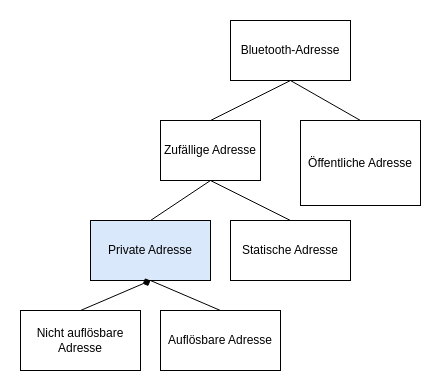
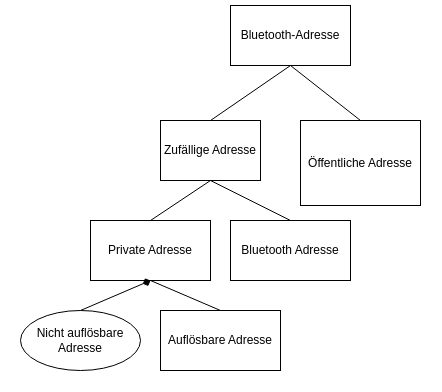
  <mxCell id="0" />
  <mxCell id="1" parent="0" />
- <mxCell id="2" value="Bluetooth-Adresse" style="rounded=0;whiteSpace=wrap;html=1;" vertex="1" parent="1"><mxGeometry x="230" y="20" width="120" height="60" as="geometry" /></mxCell>
+ <mxCell id="2" value="Bluetooth-Adresse" style="rounded=0;whiteSpace=wrap;html=1;" vertex="1" parent="1"><mxGeometry x="230" y="5" width="120" height="60" as="geometry" /></mxCell>
  <mxCell id="3" value="" style="endArrow=none;html=1;exitX=0.5;exitY=1;exitDx=0;exitDy=0;entryX=0.5;entryY=0;entryDx=0;entryDy=0;" edge="1" parent="1" source="2" target="4"><mxGeometry width="50" height="50" relative="1" as="geometry"><mxPoint x="240" y="80" as="sourcePoint" /><mxPoint x="200" y="100" as="targetPoint" /></mxGeometry></mxCell>
  <mxCell id="4" value="Öffentliche Adresse" style="rounded=0;whiteSpace=wrap;html=1;" vertex="1" parent="1"><mxGeometry x="300" y="120" width="120" height="85" as="geometry" /></mxCell>
  <mxCell id="5" value="Zufällige Adresse" style="rounded=0;whiteSpace=wrap;html=1;" vertex="1" parent="1"><mxGeometry x="160" y="120" width="100" height="60" as="geometry" /></mxCell>
  <mxCell id="6" value="" style="endArrow=none;html=1;exitX=0.5;exitY=1;exitDx=0;exitDy=0;entryX=0.5;entryY=0;entryDx=0;entryDy=0;" edge="1" parent="1" source="2" target="5"><mxGeometry width="50" height="50" relative="1" as="geometry"><mxPoint x="90" y="83" as="sourcePoint" /><mxPoint x="135.858" y="120" as="targetPoint" /></mxGeometry></mxCell>
- <mxCell id="7" value="Statische Adresse" style="rounded=0;whiteSpace=wrap;html=1;" vertex="1" parent="1"><mxGeometry x="230" y="220" width="120" height="60" as="geometry" /></mxCell>
- <mxCell id="8" value="Private Adresse" style="rounded=0;whiteSpace=wrap;html=1;fillColor=#dae8fc;" vertex="1" parent="1"><mxGeometry x="90" y="220" width="120" height="60" as="geometry" /></mxCell>
+ <mxCell id="7" value="Bluetooth Adresse" style="rounded=0;whiteSpace=wrap;html=1;" vertex="1" parent="1"><mxGeometry x="230" y="220" width="120" height="60" as="geometry" /></mxCell>
+ <mxCell id="8" value="Private Adresse" style="rounded=0;whiteSpace=wrap;html=1;" vertex="1" parent="1"><mxGeometry x="90" y="220" width="120" height="60" as="geometry" /></mxCell>
  <mxCell id="9" value="" style="endArrow=none;html=1;entryX=0.5;entryY=1;entryDx=0;entryDy=0;exitX=0.5;exitY=0;exitDx=0;exitDy=0;" edge="1" parent="1" source="8" target="5"><mxGeometry width="50" height="50" relative="1" as="geometry"><mxPoint x="70" y="220" as="sourcePoint" /><mxPoint x="120" y="170" as="targetPoint" /></mxGeometry></mxCell>
  <mxCell id="10" value="" style="endArrow=none;html=1;entryX=0.5;entryY=1;entryDx=0;entryDy=0;exitX=0.5;exitY=0;exitDx=0;exitDy=0;" edge="1" parent="1" source="7" target="5"><mxGeometry width="50" height="50" relative="1" as="geometry"><mxPoint x="220" y="220" as="sourcePoint" /><mxPoint x="270" y="170" as="targetPoint" /></mxGeometry></mxCell>
  <mxCell id="11" value="Auflösbare Adresse" style="rounded=0;whiteSpace=wrap;html=1;" vertex="1" parent="1"><mxGeometry x="160" y="310" width="120" height="60" as="geometry" /></mxCell>
- <mxCell id="12" value="Nicht auflösbare Adresse" style="rounded=0;whiteSpace=wrap;html=1;" vertex="1" parent="1"><mxGeometry x="20" y="310" width="120" height="60" as="geometry" /></mxCell>
+ <mxCell id="12" value="Nicht auflösbare Adresse" style="ellipse;whiteSpace=wrap;html=1;" vertex="1" parent="1"><mxGeometry x="20" y="310" width="120" height="60" as="geometry" /></mxCell>
  <mxCell id="13" value="" style="endArrow=diamond;html=1;exitX=0.5;exitY=0;exitDx=0;exitDy=0;entryX=0.5;entryY=1;entryDx=0;entryDy=0;" edge="1" parent="1" source="12" target="8"><mxGeometry width="50" height="50" relative="1" as="geometry"><mxPoint x="400" y="340" as="sourcePoint" /><mxPoint x="450" y="290" as="targetPoint" /></mxGeometry></mxCell>
  <mxCell id="14" value="" style="endArrow=none;html=1;exitX=0.5;exitY=0;exitDx=0;exitDy=0;entryX=0.5;entryY=1;entryDx=0;entryDy=0;" edge="1" parent="1" source="11" target="8"><mxGeometry width="50" height="50" relative="1" as="geometry"><mxPoint x="400" y="340" as="sourcePoint" /><mxPoint x="450" y="290" as="targetPoint" /></mxGeometry></mxCell>
